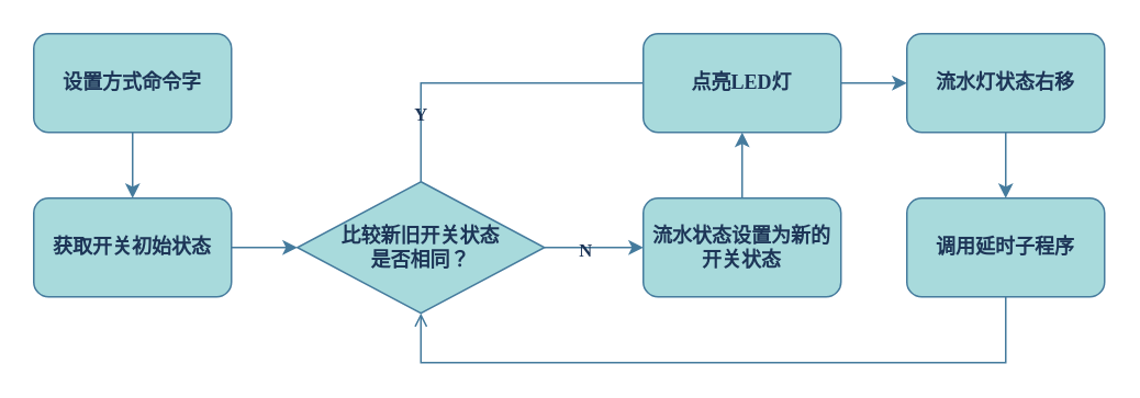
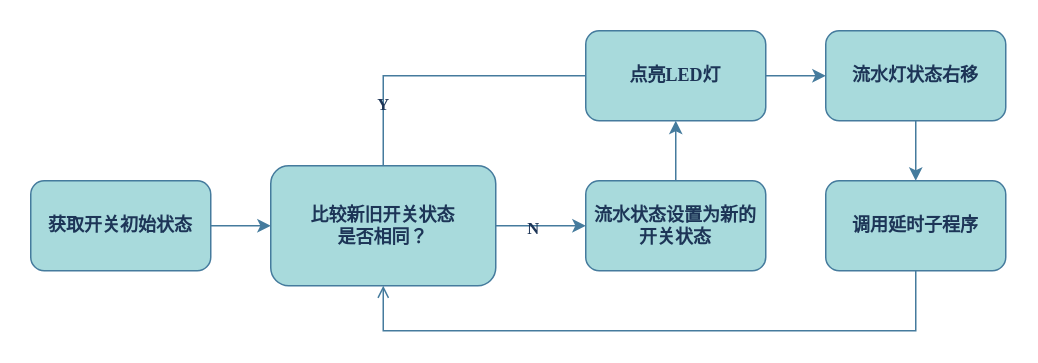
  <mxCell id="0" />
  <mxCell id="1" parent="0" />
- <mxCell id="2" style="edgeStyle=orthogonalEdgeStyle;rounded=0;orthogonalLoop=1;jettySize=auto;html=1;exitX=0.5;exitY=1;exitDx=0;exitDy=0;entryX=0.5;entryY=0;entryDx=0;entryDy=0;fontFamily=Times New Roman;fontStyle=1;labelBackgroundColor=none;strokeColor=#457B9D;fontColor=default;" edge="1" parent="1" source="3" target="5"><mxGeometry relative="1" as="geometry" /></mxCell>
- <mxCell id="3" value="设置方式命令字" style="rounded=1;whiteSpace=wrap;html=1;fontFamily=Times New Roman;fontStyle=1;labelBackgroundColor=none;fillColor=#A8DADC;strokeColor=#457B9D;fontColor=#1D3557;" vertex="1" parent="1"><mxGeometry x="20" y="20" width="120" height="60" as="geometry" /></mxCell>
  <mxCell id="4" style="edgeStyle=orthogonalEdgeStyle;rounded=0;orthogonalLoop=1;jettySize=auto;html=1;exitX=1;exitY=0.5;exitDx=0;exitDy=0;entryX=0;entryY=0.5;entryDx=0;entryDy=0;fontFamily=Times New Roman;fontStyle=1;labelBackgroundColor=none;strokeColor=#457B9D;fontColor=default;" edge="1" parent="1" source="5" target="10"><mxGeometry relative="1" as="geometry" /></mxCell>
  <mxCell id="5" value="获取开关初始状态" style="rounded=1;whiteSpace=wrap;html=1;fontFamily=Times New Roman;fontStyle=1;labelBackgroundColor=none;fillColor=#A8DADC;strokeColor=#457B9D;fontColor=#1D3557;" vertex="1" parent="1"><mxGeometry x="20" y="120" width="120" height="60" as="geometry" /></mxCell>
  <mxCell id="6" style="edgeStyle=orthogonalEdgeStyle;rounded=0;orthogonalLoop=1;jettySize=auto;html=1;exitX=1;exitY=0.5;exitDx=0;exitDy=0;entryX=0;entryY=0.5;entryDx=0;entryDy=0;fontFamily=Times New Roman;fontStyle=1;labelBackgroundColor=none;strokeColor=#457B9D;fontColor=default;" edge="1" parent="1" source="10" target="12"><mxGeometry relative="1" as="geometry" /></mxCell>
  <mxCell id="7" value="N" style="edgeLabel;html=1;align=center;verticalAlign=middle;resizable=0;points=[];fontFamily=Times New Roman;fontStyle=1;labelBackgroundColor=none;fontColor=#1D3557;" vertex="1" connectable="0" parent="6"><mxGeometry x="-0.2" relative="1" as="geometry"><mxPoint y="1" as="offset" /></mxGeometry></mxCell>
  <mxCell id="8" style="edgeStyle=orthogonalEdgeStyle;rounded=0;orthogonalLoop=1;jettySize=auto;html=1;exitX=0.5;exitY=0;exitDx=0;exitDy=0;entryX=0;entryY=0.5;entryDx=0;entryDy=0;fontFamily=Times New Roman;fontStyle=1;labelBackgroundColor=none;strokeColor=#457B9D;fontColor=default;endArrow=none;" edge="1" parent="1" source="10" target="14"><mxGeometry relative="1" as="geometry" /></mxCell>
  <mxCell id="9" value="Y" style="edgeLabel;html=1;align=center;verticalAlign=middle;resizable=0;points=[];fontFamily=Times New Roman;fontStyle=1;labelBackgroundColor=none;fontColor=#1D3557;" vertex="1" connectable="0" parent="8"><mxGeometry x="-0.573" y="1" relative="1" as="geometry"><mxPoint as="offset" /></mxGeometry></mxCell>
- <mxCell id="10" value="比较新旧开关状态&lt;br&gt;是否相同？" style="rhombus;whiteSpace=wrap;html=1;fontFamily=Times New Roman;fontStyle=1;labelBackgroundColor=none;fillColor=#A8DADC;strokeColor=#457B9D;fontColor=#1D3557;" vertex="1" parent="1"><mxGeometry x="180" y="110" width="150" height="80" as="geometry" /></mxCell>
+ <mxCell id="10" value="比较新旧开关状态&lt;br&gt;是否相同？" style="whiteSpace=wrap;html=1;fontFamily=Times New Roman;fontStyle=1;labelBackgroundColor=none;fillColor=#A8DADC;strokeColor=#457B9D;fontColor=#1D3557;rounded=1;" vertex="1" parent="1"><mxGeometry x="180" y="110" width="150" height="80" as="geometry" /></mxCell>
  <mxCell id="11" style="edgeStyle=orthogonalEdgeStyle;rounded=0;orthogonalLoop=1;jettySize=auto;html=1;entryX=0.5;entryY=1;entryDx=0;entryDy=0;fontFamily=Times New Roman;fontStyle=1;labelBackgroundColor=none;strokeColor=#457B9D;fontColor=default;" edge="1" parent="1" source="12" target="14"><mxGeometry relative="1" as="geometry" /></mxCell>
  <mxCell id="12" value="流水状态设置为新的开关状态" style="rounded=1;whiteSpace=wrap;html=1;fontFamily=Times New Roman;fontStyle=1;labelBackgroundColor=none;fillColor=#A8DADC;strokeColor=#457B9D;fontColor=#1D3557;" vertex="1" parent="1"><mxGeometry x="390" y="120" width="120" height="60" as="geometry" /></mxCell>
  <mxCell id="13" style="edgeStyle=orthogonalEdgeStyle;rounded=0;orthogonalLoop=1;jettySize=auto;html=1;exitX=1;exitY=0.5;exitDx=0;exitDy=0;entryX=0;entryY=0.5;entryDx=0;entryDy=0;fontFamily=Times New Roman;fontStyle=1;labelBackgroundColor=none;strokeColor=#457B9D;fontColor=default;" edge="1" parent="1" source="14" target="16"><mxGeometry relative="1" as="geometry" /></mxCell>
  <mxCell id="14" value="点亮LED灯" style="rounded=1;whiteSpace=wrap;html=1;fontFamily=Times New Roman;fontStyle=1;labelBackgroundColor=none;fillColor=#A8DADC;strokeColor=#457B9D;fontColor=#1D3557;" vertex="1" parent="1"><mxGeometry x="390" y="20" width="120" height="60" as="geometry" /></mxCell>
  <mxCell id="15" style="edgeStyle=orthogonalEdgeStyle;rounded=0;orthogonalLoop=1;jettySize=auto;html=1;exitX=0.5;exitY=1;exitDx=0;exitDy=0;entryX=0.5;entryY=0;entryDx=0;entryDy=0;fontFamily=Times New Roman;fontStyle=1;labelBackgroundColor=none;strokeColor=#457B9D;fontColor=default;" edge="1" parent="1" source="16" target="18"><mxGeometry relative="1" as="geometry" /></mxCell>
  <mxCell id="16" value="流水灯状态右移" style="rounded=1;whiteSpace=wrap;html=1;fontFamily=Times New Roman;fontStyle=1;labelBackgroundColor=none;fillColor=#A8DADC;strokeColor=#457B9D;fontColor=#1D3557;" vertex="1" parent="1"><mxGeometry x="550" y="20" width="120" height="60" as="geometry" /></mxCell>
  <mxCell id="17" style="edgeStyle=orthogonalEdgeStyle;rounded=0;orthogonalLoop=1;jettySize=auto;html=1;entryX=0.5;entryY=1;entryDx=0;entryDy=0;fontFamily=Times New Roman;fontStyle=1;labelBackgroundColor=none;strokeColor=#457B9D;fontColor=default;endArrow=open;" edge="1" parent="1" source="18" target="10"><mxGeometry relative="1" as="geometry"><Array as="points"><mxPoint x="610" y="220" /><mxPoint x="255" y="220" /></Array></mxGeometry></mxCell>
  <mxCell id="18" value="调用延时子程序" style="rounded=1;whiteSpace=wrap;html=1;fontFamily=Times New Roman;fontStyle=1;labelBackgroundColor=none;fillColor=#A8DADC;strokeColor=#457B9D;fontColor=#1D3557;" vertex="1" parent="1"><mxGeometry x="550" y="120" width="120" height="60" as="geometry" /></mxCell>
